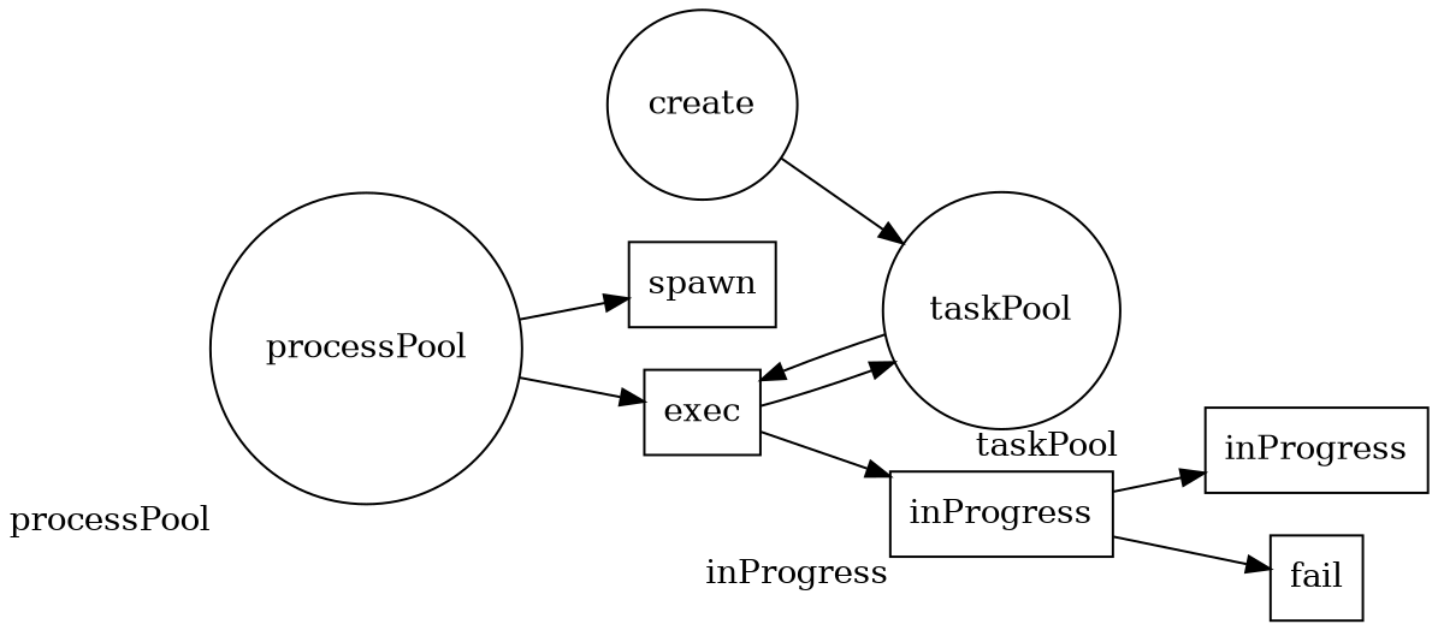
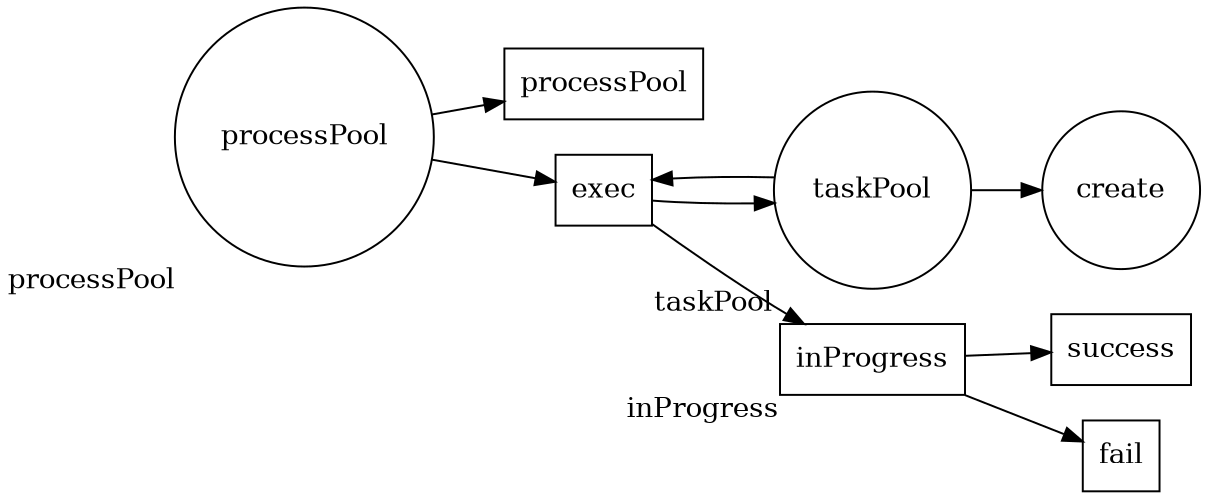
  digraph {
    rankdir=LR
    node [shape=rect]
    inProgress [shape=box width=.5 xlabel=inProgress]
    processPool [shape=circle width=.5 xlabel=processPool]
    taskPool [shape=circle width=.5 xlabel=taskPool]
-   success [height=.5 width=.5 label=inProgress]
+   success [height=.5 width=.5]
    create [height=.5 shape=circle width=.5]
-   spawn [height=.5 width=.5]
+   spawn [height=.5 width=.5 label=processPool]
    exec [height=.5 width=.5]
    fail [height=.5 width=.5]
    subgraph sub_1 {
      inProgress
      processPool
      taskPool
    }
    subgraph sub_2 {
      success
      create
      spawn
      exec
      fail
    }
    inProgress -> success
    inProgress -> fail
    processPool -> spawn
    processPool -> exec
    taskPool -> exec
-   create -> taskPool
+   taskPool -> create
    exec -> inProgress
    exec -> taskPool
  }
